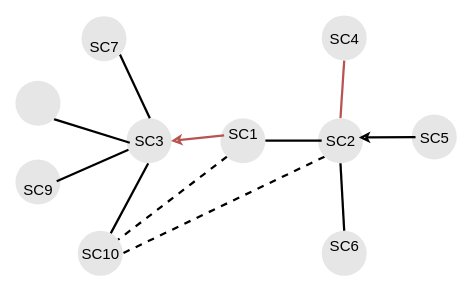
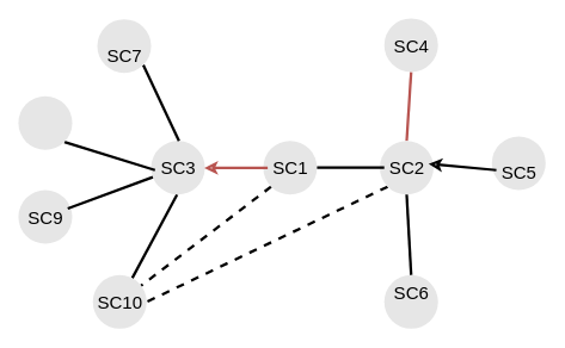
  <mxCell id="0" />
  <mxCell id="1" parent="0" />
  <mxCell id="2" style="edgeStyle=none;rounded=0;orthogonalLoop=1;jettySize=auto;html=1;exitX=0.5;exitY=1;exitDx=0;exitDy=0;fontSize=30;endArrow=none;endFill=0;strokeWidth=3;" parent="1" source="3" target="9" edge="1"><mxGeometry relative="1" as="geometry" /></mxCell>
  <mxCell id="3" value="" style="ellipse;whiteSpace=wrap;html=1;aspect=fixed;fillColor=#E6E6E6;strokeWidth=0.3;strokeColor=none;fontSize=23;rotation=2;" parent="1" vertex="1"><mxGeometry x="168" y="157" width="60" height="60" as="geometry" /></mxCell>
  <mxCell id="4" style="edgeStyle=none;rounded=0;orthogonalLoop=1;jettySize=auto;html=1;exitX=1;exitY=1;exitDx=0;exitDy=0;entryX=0.5;entryY=0;entryDx=0;entryDy=0;fontSize=30;endArrow=none;endFill=0;strokeWidth=3;" parent="1" source="5" target="3" edge="1"><mxGeometry relative="1" as="geometry" /></mxCell>
  <mxCell id="5" value="" style="ellipse;whiteSpace=wrap;html=1;aspect=fixed;fillColor=#E6E6E6;strokeWidth=0.3;strokeColor=none;fontSize=23;" parent="1" vertex="1"><mxGeometry x="108" y="21" width="60" height="60" as="geometry" /></mxCell>
  <mxCell id="6" style="edgeStyle=none;rounded=0;orthogonalLoop=1;jettySize=auto;html=1;exitX=1;exitY=1;exitDx=0;exitDy=0;entryX=-0.013;entryY=0.59;entryDx=0;entryDy=0;entryPerimeter=0;fontSize=30;endArrow=none;endFill=0;strokeWidth=3;" parent="1" source="7" target="29" edge="1"><mxGeometry relative="1" as="geometry" /></mxCell>
  <mxCell id="7" value="" style="ellipse;whiteSpace=wrap;html=1;aspect=fixed;fillColor=#E6E6E6;strokeWidth=0.3;strokeColor=none;fontSize=23;" parent="1" vertex="1"><mxGeometry x="20" y="107" width="60" height="60" as="geometry" /></mxCell>
  <mxCell id="8" value="" style="ellipse;whiteSpace=wrap;html=1;aspect=fixed;fillColor=#E6E6E6;strokeWidth=0.3;strokeColor=none;fontSize=23;" parent="1" vertex="1"><mxGeometry x="20" y="212" width="60" height="60" as="geometry" /></mxCell>
  <mxCell id="9" value="" style="ellipse;whiteSpace=wrap;html=1;aspect=fixed;fillColor=#E6E6E6;strokeWidth=0.3;strokeColor=none;fontSize=23;" parent="1" vertex="1"><mxGeometry x="103" y="307" width="60" height="60" as="geometry" /></mxCell>
  <mxCell id="10" style="edgeStyle=none;rounded=0;orthogonalLoop=1;jettySize=auto;html=1;exitX=0.5;exitY=1;exitDx=0;exitDy=0;entryX=0.5;entryY=0;entryDx=0;entryDy=0;fontSize=30;endArrow=none;endFill=0;strokeWidth=3;fillColor=#f8cecc;strokeColor=#b85450;" parent="1" source="11" target="15" edge="1"><mxGeometry relative="1" as="geometry" /></mxCell>
  <mxCell id="11" value="" style="ellipse;whiteSpace=wrap;html=1;aspect=fixed;fillColor=#E6E6E6;strokeWidth=0.3;strokeColor=none;" parent="1" vertex="1"><mxGeometry x="428" y="20" width="60" height="60" as="geometry" /></mxCell>
  <mxCell id="12" style="edgeStyle=none;rounded=0;orthogonalLoop=1;jettySize=auto;html=1;exitX=0;exitY=1;exitDx=0;exitDy=0;dashed=1;endArrow=none;endFill=0;strokeColor=#000000;strokeWidth=3;" parent="1" source="13" target="9" edge="1"><mxGeometry relative="1" as="geometry" /></mxCell>
  <mxCell id="13" value="" style="ellipse;whiteSpace=wrap;html=1;aspect=fixed;fillColor=#E6E6E6;strokeWidth=0.3;strokeColor=none;fontSize=13;" parent="1" vertex="1"><mxGeometry x="293" y="157" width="60" height="60" as="geometry" /></mxCell>
  <mxCell id="14" style="edgeStyle=none;rounded=0;orthogonalLoop=1;jettySize=auto;html=1;exitX=0;exitY=1;exitDx=0;exitDy=0;entryX=1;entryY=0.5;entryDx=0;entryDy=0;dashed=1;endArrow=none;endFill=0;strokeColor=#000000;strokeWidth=3;" parent="1" source="15" target="9" edge="1"><mxGeometry relative="1" as="geometry" /></mxCell>
  <mxCell id="15" value="" style="ellipse;whiteSpace=wrap;html=1;aspect=fixed;fillColor=#E6E6E6;strokeWidth=0.3;strokeColor=none;" parent="1" vertex="1"><mxGeometry x="423" y="157" width="60" height="60" as="geometry" /></mxCell>
  <mxCell id="16" value="" style="ellipse;whiteSpace=wrap;html=1;aspect=fixed;fillColor=#E6E6E6;strokeWidth=0.3;strokeColor=none;" parent="1" vertex="1"><mxGeometry x="548" y="152" width="60" height="60" as="geometry" /></mxCell>
  <mxCell id="17" style="edgeStyle=none;rounded=0;orthogonalLoop=1;jettySize=auto;html=1;exitX=0;exitY=0.5;exitDx=0;exitDy=0;entryX=0.5;entryY=1;entryDx=0;entryDy=0;fontSize=30;endArrow=none;endFill=0;strokeWidth=3;" parent="1" source="18" target="15" edge="1"><mxGeometry relative="1" as="geometry" /></mxCell>
  <mxCell id="18" value="" style="ellipse;whiteSpace=wrap;html=1;aspect=fixed;fillColor=#E6E6E6;strokeWidth=0.3;strokeColor=none;fontSize=13;direction=south;" parent="1" vertex="1"><mxGeometry x="428" y="307" width="60" height="60" as="geometry" /></mxCell>
  <mxCell id="19" style="edgeStyle=none;rounded=0;orthogonalLoop=1;jettySize=auto;html=1;fontSize=30;endArrow=classic;endFill=0;strokeWidth=3;entryX=1.085;entryY=0.511;entryDx=0;entryDy=0;entryPerimeter=0;strokeColor=#b85450;fillColor=#f8cecc;" parent="1" source="20" target="29" edge="1"><mxGeometry relative="1" as="geometry"><mxPoint x="243" y="187" as="targetPoint" /></mxGeometry></mxCell>
- <mxCell id="20" value="SC1" style="text;html=1;resizable=0;autosize=1;align=center;verticalAlign=middle;points=[];fillColor=none;strokeColor=none;rounded=0;fontSize=20;" parent="1" vertex="1"><mxGeometry x="298" y="162" width="50" height="30" as="geometry" /></mxCell>
+ <mxCell id="20" value="SC1" style="text;html=1;resizable=0;autosize=1;align=center;verticalAlign=middle;points=[];fillColor=none;strokeColor=none;rounded=0;fontSize=20;" parent="1" vertex="1"><mxGeometry x="298" y="172" width="50" height="30" as="geometry" /></mxCell>
  <mxCell id="21" value="SC4" style="text;html=1;resizable=0;autosize=1;align=center;verticalAlign=middle;points=[];fillColor=none;strokeColor=none;rounded=0;fontSize=20;" parent="1" vertex="1"><mxGeometry x="433" y="35" width="50" height="30" as="geometry" /></mxCell>
  <mxCell id="22" style="edgeStyle=none;rounded=0;orthogonalLoop=1;jettySize=auto;html=1;entryX=0.989;entryY=0.354;entryDx=0;entryDy=0;entryPerimeter=0;fontSize=30;endArrow=classic;endFill=0;strokeWidth=3;" parent="1" source="23" target="31" edge="1"><mxGeometry relative="1" as="geometry" /></mxCell>
- <mxCell id="23" value="SC5" style="text;html=1;resizable=0;autosize=1;align=center;verticalAlign=middle;points=[];fillColor=none;strokeColor=none;rounded=0;fontSize=20;" parent="1" vertex="1"><mxGeometry x="553" y="167" width="50" height="30" as="geometry" /></mxCell>
+ <mxCell id="23" value="SC5" style="text;html=1;resizable=0;autosize=1;align=center;verticalAlign=middle;points=[];fillColor=none;strokeColor=none;rounded=0;fontSize=20;" parent="1" vertex="1"><mxGeometry x="553" y="177" width="50" height="30" as="geometry" /></mxCell>
  <mxCell id="24" value="SC6" style="text;html=1;resizable=0;autosize=1;align=center;verticalAlign=middle;points=[];fillColor=none;strokeColor=none;rounded=0;fontSize=20;" parent="1" vertex="1"><mxGeometry x="433" y="312" width="50" height="30" as="geometry" /></mxCell>
  <mxCell id="25" value="SC10" style="text;html=1;resizable=0;autosize=1;align=center;verticalAlign=middle;points=[];fillColor=none;strokeColor=none;rounded=0;fontSize=20;" parent="1" vertex="1"><mxGeometry x="98" y="322" width="70" height="30" as="geometry" /></mxCell>
  <mxCell id="26" value="" style="edgeStyle=none;rounded=0;orthogonalLoop=1;jettySize=auto;html=1;fontSize=30;endArrow=none;endFill=0;strokeWidth=3;" parent="1" source="27" target="3" edge="1"><mxGeometry relative="1" as="geometry" /></mxCell>
- <mxCell id="27" value="SC9" style="text;html=1;resizable=0;autosize=1;align=center;verticalAlign=middle;points=[];fillColor=none;strokeColor=none;rounded=0;fontSize=20;" parent="1" vertex="1"><mxGeometry x="25" y="237" width="50" height="30" as="geometry" /></mxCell>
+ <mxCell id="27" value="SC9" style="text;html=1;resizable=0;autosize=1;align=center;verticalAlign=middle;points=[];fillColor=none;strokeColor=none;rounded=0;fontSize=20;" parent="1" vertex="1"><mxGeometry x="25" y="227" width="50" height="30" as="geometry" /></mxCell>
  <mxCell id="28" value="SC7" style="text;html=1;resizable=0;autosize=1;align=center;verticalAlign=middle;points=[];fillColor=none;strokeColor=none;rounded=0;fontSize=20;" parent="1" vertex="1"><mxGeometry x="113" y="46" width="50" height="30" as="geometry" /></mxCell>
  <mxCell id="29" value="SC3" style="text;html=1;resizable=0;autosize=1;align=center;verticalAlign=middle;points=[];fillColor=none;strokeColor=none;rounded=0;fontSize=20;" parent="1" vertex="1"><mxGeometry x="173" y="172" width="50" height="30" as="geometry" /></mxCell>
  <mxCell id="30" style="edgeStyle=none;rounded=0;orthogonalLoop=1;jettySize=auto;html=1;entryX=1;entryY=0.5;entryDx=0;entryDy=0;fontSize=30;endArrow=none;endFill=0;strokeWidth=3;" parent="1" source="31" target="13" edge="1"><mxGeometry relative="1" as="geometry" /></mxCell>
  <mxCell id="31" value="SC2" style="text;html=1;resizable=0;autosize=1;align=center;verticalAlign=middle;points=[];fillColor=none;strokeColor=none;rounded=0;fontSize=20;" parent="1" vertex="1"><mxGeometry x="428" y="172" width="50" height="30" as="geometry" /></mxCell>
